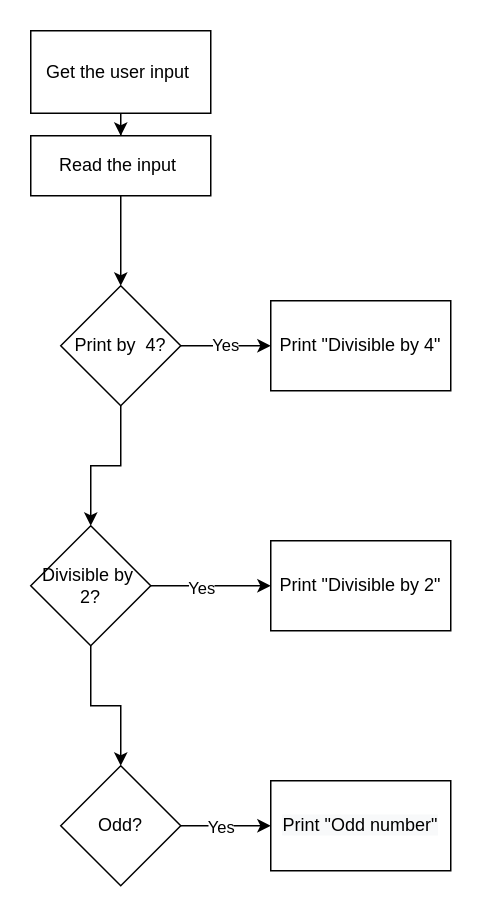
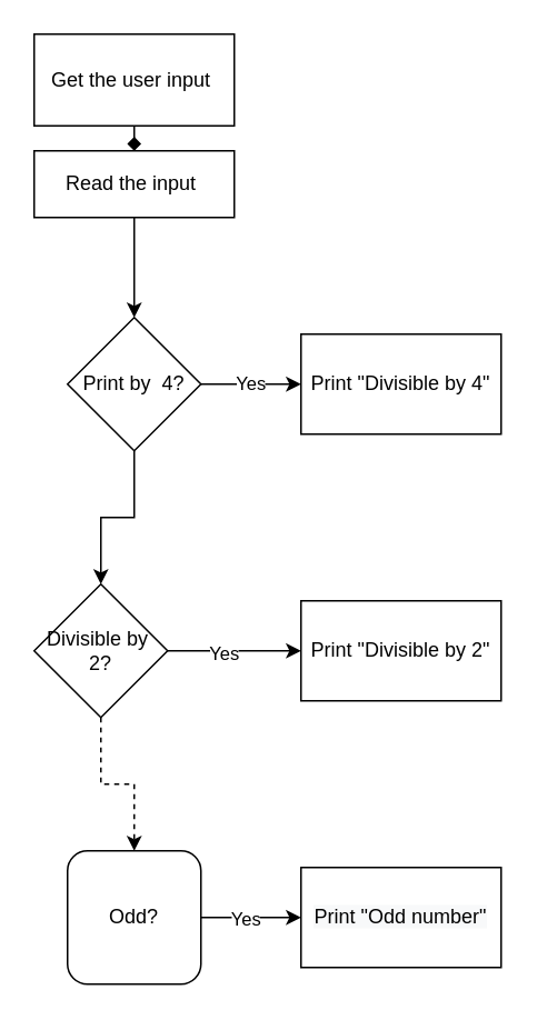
  <mxCell id="0" />
  <mxCell id="1" parent="0" />
- <mxCell id="2" value="" style="edgeStyle=orthogonalEdgeStyle;rounded=0;orthogonalLoop=1;jettySize=auto;html=1;" edge="1" parent="1" source="3" target="5"><mxGeometry relative="1" as="geometry" /></mxCell>
+ <mxCell id="2" value="" style="edgeStyle=orthogonalEdgeStyle;rounded=0;orthogonalLoop=1;jettySize=auto;html=1;endArrow=diamond;" edge="1" parent="1" source="3" target="5"><mxGeometry relative="1" as="geometry" /></mxCell>
  <mxCell id="3" value="Get the user input&amp;nbsp;" style="rounded=0;whiteSpace=wrap;html=1;" vertex="1" parent="1"><mxGeometry x="20" y="20" width="120" height="55" as="geometry" /></mxCell>
  <mxCell id="4" value="" style="edgeStyle=orthogonalEdgeStyle;rounded=0;orthogonalLoop=1;jettySize=auto;html=1;" edge="1" parent="1" source="5" target="8"><mxGeometry relative="1" as="geometry" /></mxCell>
  <mxCell id="5" value="Read the input&amp;nbsp;" style="rounded=0;whiteSpace=wrap;html=1;" vertex="1" parent="1"><mxGeometry x="20" y="90" width="120" height="40" as="geometry" /></mxCell>
  <mxCell id="6" value="Yes" style="edgeStyle=orthogonalEdgeStyle;rounded=0;orthogonalLoop=1;jettySize=auto;html=1;" edge="1" parent="1" source="8" target="9"><mxGeometry relative="1" as="geometry" /></mxCell>
  <mxCell id="7" value="" style="edgeStyle=orthogonalEdgeStyle;rounded=0;orthogonalLoop=1;jettySize=auto;html=1;" edge="1" parent="1" source="8" target="13"><mxGeometry relative="1" as="geometry" /></mxCell>
  <mxCell id="8" value="Print by&amp;nbsp; 4?" style="rhombus;whiteSpace=wrap;html=1;rounded=0;" vertex="1" parent="1"><mxGeometry x="40" y="190" width="80" height="80" as="geometry" /></mxCell>
  <mxCell id="9" value="Print &quot;Divisible by 4&quot;" style="whiteSpace=wrap;html=1;rounded=0;" vertex="1" parent="1"><mxGeometry x="180" y="200" width="120" height="60" as="geometry" /></mxCell>
  <mxCell id="10" value="" style="edgeStyle=orthogonalEdgeStyle;rounded=0;orthogonalLoop=1;jettySize=auto;html=1;" edge="1" parent="1" source="13" target="14"><mxGeometry relative="1" as="geometry" /></mxCell>
  <mxCell id="11" value="Yes" style="edgeLabel;html=1;align=center;verticalAlign=middle;resizable=0;points=[];" vertex="1" connectable="0" parent="10"><mxGeometry x="-0.183" y="-1" relative="1" as="geometry"><mxPoint as="offset" /></mxGeometry></mxCell>
- <mxCell id="12" value="" style="edgeStyle=orthogonalEdgeStyle;rounded=0;orthogonalLoop=1;jettySize=auto;html=1;" edge="1" parent="1" source="13" target="17"><mxGeometry relative="1" as="geometry" /></mxCell>
+ <mxCell id="12" value="" style="edgeStyle=orthogonalEdgeStyle;rounded=0;orthogonalLoop=1;jettySize=auto;html=1;dashed=1;" edge="1" parent="1" source="13" target="17"><mxGeometry relative="1" as="geometry" /></mxCell>
  <mxCell id="13" value="Divisible by&amp;nbsp; 2?" style="rhombus;whiteSpace=wrap;html=1;rounded=0;" vertex="1" parent="1"><mxGeometry x="20" y="350" width="80" height="80" as="geometry" /></mxCell>
  <mxCell id="14" value="&lt;span&gt;Print &quot;Divisible by 2&quot;&lt;/span&gt;" style="whiteSpace=wrap;html=1;rounded=0;" vertex="1" parent="1"><mxGeometry x="180" y="360" width="120" height="60" as="geometry" /></mxCell>
  <mxCell id="15" value="" style="edgeStyle=orthogonalEdgeStyle;rounded=0;orthogonalLoop=1;jettySize=auto;html=1;" edge="1" parent="1" source="17" target="18"><mxGeometry relative="1" as="geometry" /></mxCell>
  <mxCell id="16" value="Yes" style="edgeLabel;html=1;align=center;verticalAlign=middle;resizable=0;points=[];" vertex="1" connectable="0" parent="15"><mxGeometry x="-0.12" relative="1" as="geometry"><mxPoint as="offset" /></mxGeometry></mxCell>
- <mxCell id="17" value="Odd?" style="rhombus;whiteSpace=wrap;html=1;rounded=0;" vertex="1" parent="1"><mxGeometry x="40" y="510" width="80" height="80" as="geometry" /></mxCell>
+ <mxCell id="17" value="Odd?" style="whiteSpace=wrap;html=1;rounded=1;" vertex="1" parent="1"><mxGeometry x="40" y="510" width="80" height="80" as="geometry" /></mxCell>
  <mxCell id="18" value="&lt;span style=&quot;color: rgb(0 , 0 , 0) ; font-family: &amp;#34;helvetica&amp;#34; ; font-size: 12px ; font-style: normal ; font-weight: 400 ; letter-spacing: normal ; text-align: center ; text-indent: 0px ; text-transform: none ; word-spacing: 0px ; background-color: rgb(248 , 249 , 250) ; display: inline ; float: none&quot;&gt;Print &quot;Odd number&quot;&lt;/span&gt;" style="whiteSpace=wrap;html=1;rounded=0;" vertex="1" parent="1"><mxGeometry x="180" y="520" width="120" height="60" as="geometry" /></mxCell>
